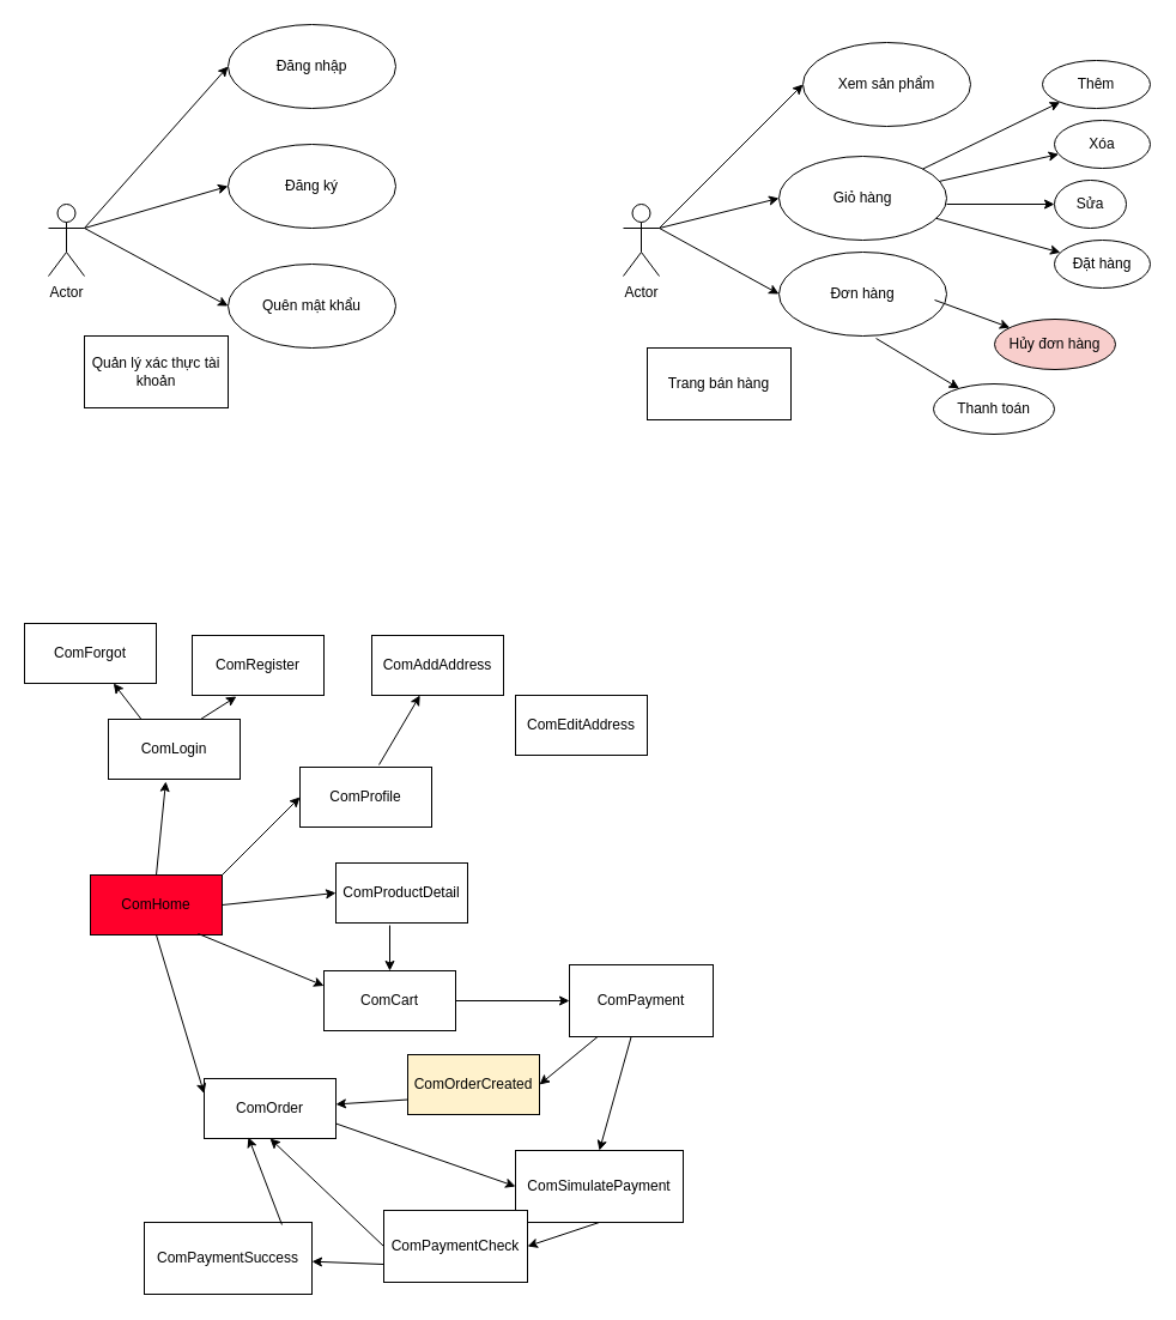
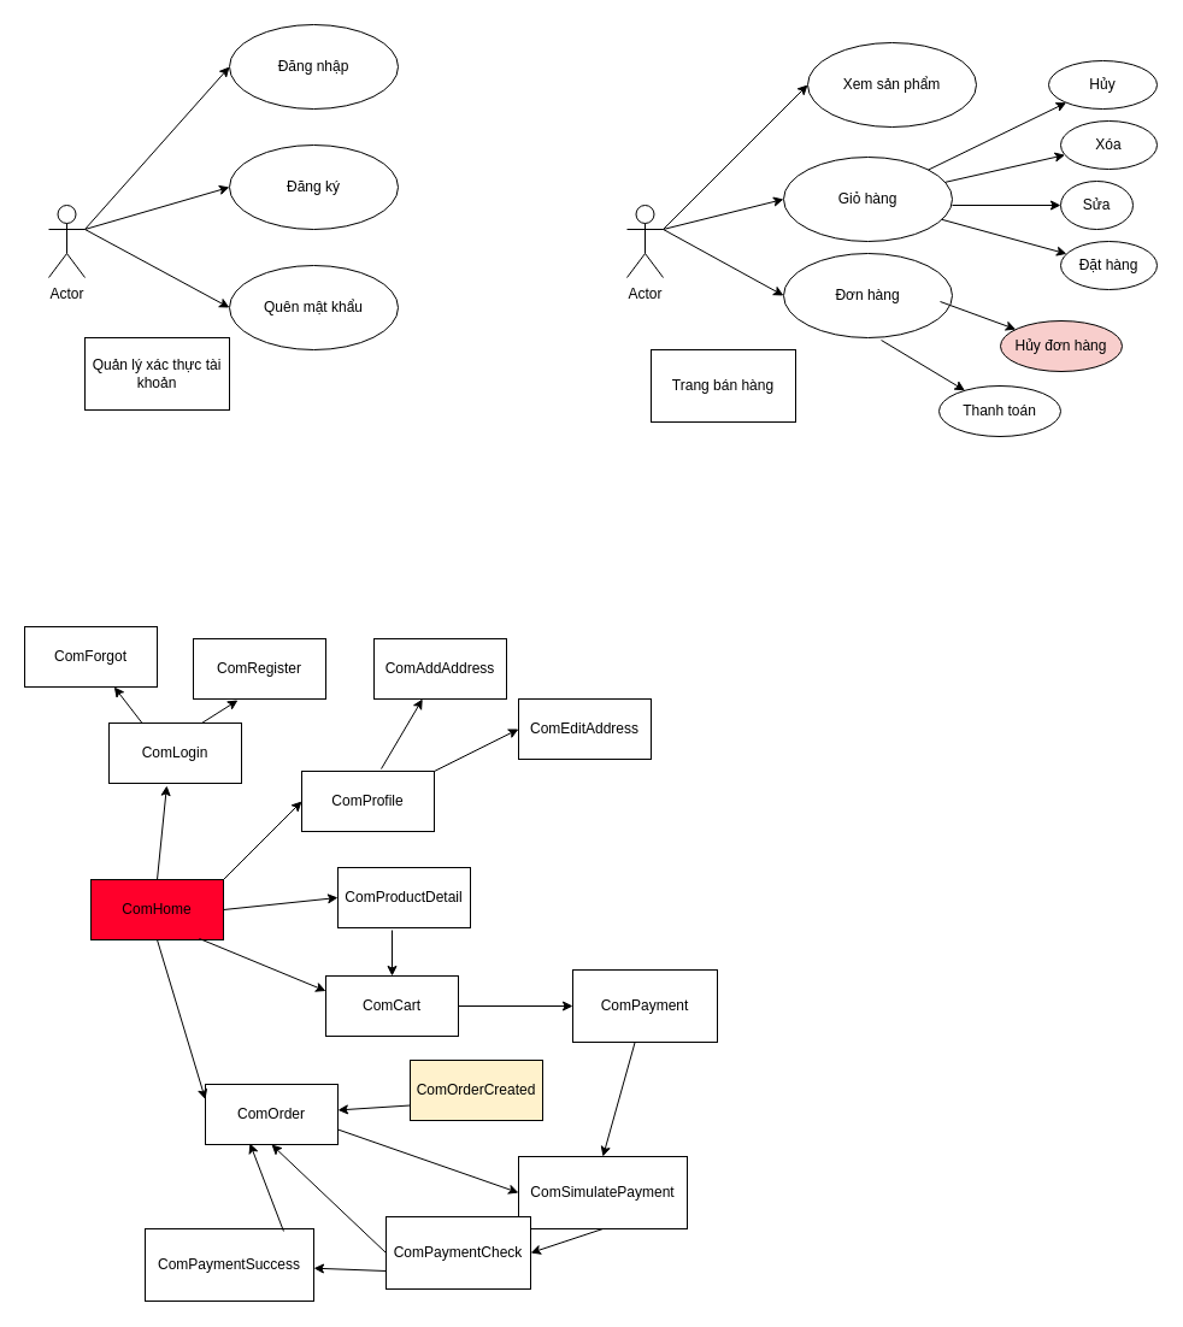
  <mxCell id="0" />
  <mxCell id="1" parent="0" />
  <mxCell id="2" value="Actor" style="shape=umlActor;verticalLabelPosition=bottom;verticalAlign=top;html=1;" parent="1" vertex="1"><mxGeometry x="40" y="170" width="30" height="60" as="geometry" /></mxCell>
  <mxCell id="3" value="Đăng nhập" style="ellipse;whiteSpace=wrap;html=1;" parent="1" vertex="1"><mxGeometry x="190" y="20" width="140" height="70" as="geometry" /></mxCell>
  <mxCell id="4" value="" style="endArrow=classic;html=1;rounded=0;exitX=1;exitY=0.333;exitDx=0;exitDy=0;exitPerimeter=0;entryX=0;entryY=0.5;entryDx=0;entryDy=0;" parent="1" source="2" target="3" edge="1"><mxGeometry width="50" height="50" relative="1" as="geometry"><mxPoint x="150" y="140" as="sourcePoint" /><mxPoint x="200" y="90" as="targetPoint" /></mxGeometry></mxCell>
  <mxCell id="5" value="Đăng ký" style="ellipse;whiteSpace=wrap;html=1;" parent="1" vertex="1"><mxGeometry x="190" y="120" width="140" height="70" as="geometry" /></mxCell>
  <mxCell id="6" value="" style="endArrow=classic;html=1;rounded=0;exitX=1;exitY=0.333;exitDx=0;exitDy=0;exitPerimeter=0;entryX=0;entryY=0.5;entryDx=0;entryDy=0;" parent="1" source="2" target="5" edge="1"><mxGeometry width="50" height="50" relative="1" as="geometry"><mxPoint x="90" y="300" as="sourcePoint" /><mxPoint x="220" y="200" as="targetPoint" /></mxGeometry></mxCell>
  <mxCell id="7" value="Quên mật khẩu" style="ellipse;whiteSpace=wrap;html=1;" parent="1" vertex="1"><mxGeometry x="190" y="220" width="140" height="70" as="geometry" /></mxCell>
  <mxCell id="8" value="" style="endArrow=classic;html=1;rounded=0;exitX=1;exitY=0.333;exitDx=0;exitDy=0;exitPerimeter=0;entryX=0;entryY=0.5;entryDx=0;entryDy=0;" parent="1" source="2" target="7" edge="1"><mxGeometry width="50" height="50" relative="1" as="geometry"><mxPoint x="80" y="280" as="sourcePoint" /><mxPoint x="230" y="290" as="targetPoint" /></mxGeometry></mxCell>
  <mxCell id="9" value="Quản lý xác thực tài khoản" style="rounded=0;whiteSpace=wrap;html=1;" parent="1" vertex="1"><mxGeometry x="70" y="280" width="120" height="60" as="geometry" /></mxCell>
  <mxCell id="10" value="Actor" style="shape=umlActor;verticalLabelPosition=bottom;verticalAlign=top;html=1;" parent="1" vertex="1"><mxGeometry x="520" y="170" width="30" height="60" as="geometry" /></mxCell>
  <mxCell id="11" value="Xem sản phẩm" style="ellipse;whiteSpace=wrap;html=1;" parent="1" vertex="1"><mxGeometry x="670" y="35" width="140" height="70" as="geometry" /></mxCell>
  <mxCell id="12" value="" style="endArrow=classic;html=1;rounded=0;exitX=1;exitY=0.333;exitDx=0;exitDy=0;exitPerimeter=0;entryX=0;entryY=0.5;entryDx=0;entryDy=0;" parent="1" source="10" target="11" edge="1"><mxGeometry width="50" height="50" relative="1" as="geometry"><mxPoint x="630" y="140" as="sourcePoint" /><mxPoint x="680" y="90" as="targetPoint" /></mxGeometry></mxCell>
  <mxCell id="13" value="Giỏ hàng" style="ellipse;whiteSpace=wrap;html=1;" parent="1" vertex="1"><mxGeometry x="650" y="130" width="140" height="70" as="geometry" /></mxCell>
  <mxCell id="14" value="" style="endArrow=classic;html=1;rounded=0;exitX=1;exitY=0.333;exitDx=0;exitDy=0;exitPerimeter=0;entryX=0;entryY=0.5;entryDx=0;entryDy=0;" parent="1" source="10" target="13" edge="1"><mxGeometry width="50" height="50" relative="1" as="geometry"><mxPoint x="570" y="300" as="sourcePoint" /><mxPoint x="700" y="200" as="targetPoint" /></mxGeometry></mxCell>
  <mxCell id="15" value="Đơn hàng" style="ellipse;whiteSpace=wrap;html=1;" parent="1" vertex="1"><mxGeometry x="650" y="210" width="140" height="70" as="geometry" /></mxCell>
  <mxCell id="16" value="" style="endArrow=classic;html=1;rounded=0;exitX=1;exitY=0.333;exitDx=0;exitDy=0;exitPerimeter=0;entryX=0;entryY=0.5;entryDx=0;entryDy=0;" parent="1" source="10" target="15" edge="1"><mxGeometry width="50" height="50" relative="1" as="geometry"><mxPoint x="560" y="280" as="sourcePoint" /><mxPoint x="710" y="290" as="targetPoint" /></mxGeometry></mxCell>
  <mxCell id="17" value="Trang bán hàng" style="rounded=0;whiteSpace=wrap;html=1;" parent="1" vertex="1"><mxGeometry x="540" y="290" width="120" height="60" as="geometry" /></mxCell>
  <mxCell id="18" value="" style="endArrow=classic;html=1;rounded=0;" parent="1" source="13" target="19" edge="1"><mxGeometry width="50" height="50" relative="1" as="geometry"><mxPoint x="810" y="130" as="sourcePoint" /><mxPoint x="860" y="80" as="targetPoint" /></mxGeometry></mxCell>
- <mxCell id="19" value="Thêm" style="ellipse;whiteSpace=wrap;html=1;" parent="1" vertex="1"><mxGeometry x="870" y="50" width="90" height="40" as="geometry" /></mxCell>
+ <mxCell id="19" value="Hủy" style="ellipse;whiteSpace=wrap;html=1;" parent="1" vertex="1"><mxGeometry x="870" y="50" width="90" height="40" as="geometry" /></mxCell>
  <mxCell id="20" value="" style="endArrow=classic;html=1;rounded=0;" parent="1" source="13" target="21" edge="1"><mxGeometry width="50" height="50" relative="1" as="geometry"><mxPoint x="830" y="220" as="sourcePoint" /><mxPoint x="915" y="156" as="targetPoint" /></mxGeometry></mxCell>
  <mxCell id="21" value="Xóa" style="ellipse;whiteSpace=wrap;html=1;" parent="1" vertex="1"><mxGeometry x="880" y="100" width="80" height="40" as="geometry" /></mxCell>
  <mxCell id="22" value="" style="endArrow=classic;html=1;rounded=0;" parent="1" target="23" edge="1"><mxGeometry width="50" height="50" relative="1" as="geometry"><mxPoint x="790" y="170" as="sourcePoint" /><mxPoint x="911" y="185.5" as="targetPoint" /></mxGeometry></mxCell>
  <mxCell id="23" value="Sửa" style="ellipse;whiteSpace=wrap;html=1;" parent="1" vertex="1"><mxGeometry x="880" y="150" width="60" height="40" as="geometry" /></mxCell>
  <mxCell id="24" value="" style="endArrow=classic;html=1;rounded=0;" parent="1" source="13" target="25" edge="1"><mxGeometry width="50" height="50" relative="1" as="geometry"><mxPoint x="790" y="220" as="sourcePoint" /><mxPoint x="911" y="235.5" as="targetPoint" /></mxGeometry></mxCell>
  <mxCell id="25" value="Đặt hàng" style="ellipse;whiteSpace=wrap;html=1;" parent="1" vertex="1"><mxGeometry x="880" y="200" width="80" height="40" as="geometry" /></mxCell>
  <mxCell id="26" value="" style="endArrow=classic;html=1;rounded=0;" parent="1" target="27" edge="1"><mxGeometry width="50" height="50" relative="1" as="geometry"><mxPoint x="780" y="250" as="sourcePoint" /><mxPoint x="890" y="293.5" as="targetPoint" /></mxGeometry></mxCell>
  <mxCell id="27" value="Hủy đơn hàng" style="ellipse;whiteSpace=wrap;html=1;fillColor=#f8cecc;" parent="1" vertex="1"><mxGeometry x="830" y="266" width="101" height="42" as="geometry" /></mxCell>
  <mxCell id="28" value="" style="endArrow=classic;html=1;rounded=0;exitX=0.579;exitY=1.029;exitDx=0;exitDy=0;exitPerimeter=0;" parent="1" source="15" target="29" edge="1"><mxGeometry width="50" height="50" relative="1" as="geometry"><mxPoint x="700" y="290" as="sourcePoint" /><mxPoint x="817.94" y="343.5" as="targetPoint" /></mxGeometry></mxCell>
  <mxCell id="29" value="Thanh toán" style="ellipse;whiteSpace=wrap;html=1;" parent="1" vertex="1"><mxGeometry x="779" y="320" width="101" height="42" as="geometry" /></mxCell>
  <mxCell id="30" value="ComHome" style="html=1;whiteSpace=wrap;fillColor=#FF002B;" parent="1" vertex="1"><mxGeometry x="75" y="730" width="110" height="50" as="geometry" /></mxCell>
  <mxCell id="31" value="ComLogin" style="html=1;whiteSpace=wrap;" parent="1" vertex="1"><mxGeometry x="90" y="600" width="110" height="50" as="geometry" /></mxCell>
  <mxCell id="32" value="ComRegister" style="html=1;whiteSpace=wrap;" parent="1" vertex="1"><mxGeometry x="160" y="530" width="110" height="50" as="geometry" /></mxCell>
  <mxCell id="33" value="ComForgot" style="html=1;whiteSpace=wrap;" parent="1" vertex="1"><mxGeometry x="20" y="520" width="110" height="50" as="geometry" /></mxCell>
  <mxCell id="34" value="" style="endArrow=classic;html=1;rounded=0;exitX=0.5;exitY=0;exitDx=0;exitDy=0;entryX=0.436;entryY=1.04;entryDx=0;entryDy=0;entryPerimeter=0;" parent="1" source="30" target="31" edge="1"><mxGeometry width="50" height="50" relative="1" as="geometry"><mxPoint x="160" y="720" as="sourcePoint" /><mxPoint x="210" y="670" as="targetPoint" /></mxGeometry></mxCell>
  <mxCell id="35" value="" style="endArrow=classic;html=1;rounded=0;exitX=0.7;exitY=0;exitDx=0;exitDy=0;exitPerimeter=0;entryX=0.336;entryY=1.02;entryDx=0;entryDy=0;entryPerimeter=0;" parent="1" source="31" target="32" edge="1"><mxGeometry width="50" height="50" relative="1" as="geometry"><mxPoint x="280" y="582" as="sourcePoint" /><mxPoint x="330" y="510" as="targetPoint" /></mxGeometry></mxCell>
  <mxCell id="36" value="" style="endArrow=classic;html=1;rounded=0;exitX=0.25;exitY=0;exitDx=0;exitDy=0;" parent="1" source="31" target="33" edge="1"><mxGeometry width="50" height="50" relative="1" as="geometry"><mxPoint x="292" y="610" as="sourcePoint" /><mxPoint x="347" y="551" as="targetPoint" /></mxGeometry></mxCell>
  <mxCell id="37" value="ComCart" style="html=1;whiteSpace=wrap;" parent="1" vertex="1"><mxGeometry x="270" y="810" width="110" height="50" as="geometry" /></mxCell>
  <mxCell id="38" value="" style="endArrow=classic;html=1;rounded=0;exitX=0.818;exitY=0.98;exitDx=0;exitDy=0;exitPerimeter=0;entryX=0;entryY=0.25;entryDx=0;entryDy=0;" parent="1" source="30" target="37" edge="1"><mxGeometry width="50" height="50" relative="1" as="geometry"><mxPoint x="180" y="900" as="sourcePoint" /><mxPoint x="235" y="860" as="targetPoint" /></mxGeometry></mxCell>
  <mxCell id="39" value="" style="endArrow=classic;html=1;rounded=0;exitX=1;exitY=0.5;exitDx=0;exitDy=0;entryX=0;entryY=0.5;entryDx=0;entryDy=0;" parent="1" source="30" target="40" edge="1"><mxGeometry width="50" height="50" relative="1" as="geometry"><mxPoint x="205" y="749.5" as="sourcePoint" /><mxPoint x="280" y="740" as="targetPoint" /></mxGeometry></mxCell>
  <mxCell id="40" value="ComProductDetail" style="html=1;whiteSpace=wrap;" parent="1" vertex="1"><mxGeometry x="280" y="720" width="110" height="50" as="geometry" /></mxCell>
  <mxCell id="41" value="ComOrder" style="html=1;whiteSpace=wrap;" parent="1" vertex="1"><mxGeometry x="170" y="900" width="110" height="50" as="geometry" /></mxCell>
  <mxCell id="42" value="" style="endArrow=classic;html=1;rounded=0;exitX=0.5;exitY=1;exitDx=0;exitDy=0;entryX=0;entryY=0.25;entryDx=0;entryDy=0;" parent="1" source="30" target="41" edge="1"><mxGeometry width="50" height="50" relative="1" as="geometry"><mxPoint x="155" y="840" as="sourcePoint" /><mxPoint x="220" y="941" as="targetPoint" /></mxGeometry></mxCell>
  <mxCell id="43" value="" style="endArrow=classic;html=1;rounded=0;exitX=1;exitY=0;exitDx=0;exitDy=0;entryX=0;entryY=0.5;entryDx=0;entryDy=0;" parent="1" source="30" target="44" edge="1"><mxGeometry width="50" height="50" relative="1" as="geometry"><mxPoint x="150" y="690" as="sourcePoint" /><mxPoint x="240" y="650" as="targetPoint" /></mxGeometry></mxCell>
  <mxCell id="44" value="ComProfile" style="html=1;whiteSpace=wrap;" parent="1" vertex="1"><mxGeometry x="250" y="640" width="110" height="50" as="geometry" /></mxCell>
  <mxCell id="45" value="" style="endArrow=classic;html=1;rounded=0;exitX=0.6;exitY=-0.04;exitDx=0;exitDy=0;exitPerimeter=0;" parent="1" source="44" target="46" edge="1"><mxGeometry width="50" height="50" relative="1" as="geometry"><mxPoint x="320" y="630" as="sourcePoint" /><mxPoint x="370" y="580" as="targetPoint" /></mxGeometry></mxCell>
  <mxCell id="46" value="ComAddAddress" style="html=1;whiteSpace=wrap;" parent="1" vertex="1"><mxGeometry x="310" y="530" width="110" height="50" as="geometry" /></mxCell>
  <mxCell id="47" value="ComEditAddress" style="html=1;whiteSpace=wrap;" parent="1" vertex="1"><mxGeometry x="430" y="580" width="110" height="50" as="geometry" /></mxCell>
+ <mxCell id="48" value="" style="endArrow=classic;html=1;rounded=0;exitX=1;exitY=0;exitDx=0;exitDy=0;entryX=0;entryY=0.5;entryDx=0;entryDy=0;" parent="1" source="44" target="47" edge="1"><mxGeometry width="50" height="50" relative="1" as="geometry"><mxPoint x="326" y="648" as="sourcePoint" /><mxPoint x="416" y="590" as="targetPoint" /></mxGeometry></mxCell>
  <mxCell id="49" value="" style="endArrow=classic;html=1;rounded=0;exitX=0.409;exitY=1.04;exitDx=0;exitDy=0;exitPerimeter=0;entryX=0.5;entryY=0;entryDx=0;entryDy=0;" parent="1" source="40" target="37" edge="1"><mxGeometry width="50" height="50" relative="1" as="geometry"><mxPoint x="460" y="740" as="sourcePoint" /><mxPoint x="510" y="690" as="targetPoint" /></mxGeometry></mxCell>
  <mxCell id="50" value="ComPayment" style="rounded=0;whiteSpace=wrap;html=1;" parent="1" vertex="1"><mxGeometry x="475" y="805" width="120" height="60" as="geometry" /></mxCell>
  <mxCell id="51" value="" style="endArrow=classic;html=1;rounded=0;exitX=1;exitY=0.5;exitDx=0;exitDy=0;entryX=0;entryY=0.5;entryDx=0;entryDy=0;" parent="1" source="37" target="50" edge="1"><mxGeometry width="50" height="50" relative="1" as="geometry"><mxPoint x="410" y="810" as="sourcePoint" /><mxPoint x="460" y="760" as="targetPoint" /></mxGeometry></mxCell>
  <mxCell id="52" value="ComSimulatePayment" style="rounded=0;whiteSpace=wrap;html=1;" parent="1" vertex="1"><mxGeometry x="430" y="960" width="140" height="60" as="geometry" /></mxCell>
  <mxCell id="53" value="" style="endArrow=classic;html=1;rounded=0;entryX=0.5;entryY=0;entryDx=0;entryDy=0;" parent="1" source="50" target="52" edge="1"><mxGeometry width="50" height="50" relative="1" as="geometry"><mxPoint x="410" y="835" as="sourcePoint" /><mxPoint x="480" y="830" as="targetPoint" /></mxGeometry></mxCell>
  <mxCell id="54" value="" style="endArrow=classic;html=1;rounded=0;entryX=0;entryY=0.5;entryDx=0;entryDy=0;exitX=1;exitY=0.75;exitDx=0;exitDy=0;" parent="1" source="41" target="52" edge="1"><mxGeometry width="50" height="50" relative="1" as="geometry"><mxPoint x="535" y="860" as="sourcePoint" /><mxPoint x="520" y="940" as="targetPoint" /></mxGeometry></mxCell>
  <mxCell id="55" value="ComPaymentCheck" style="rounded=0;whiteSpace=wrap;html=1;" parent="1" vertex="1"><mxGeometry x="320" y="1010" width="120" height="60" as="geometry" /></mxCell>
  <mxCell id="56" value="" style="endArrow=classic;html=1;rounded=0;exitX=0.5;exitY=1;exitDx=0;exitDy=0;entryX=1;entryY=0.5;entryDx=0;entryDy=0;" parent="1" source="52" target="55" edge="1"><mxGeometry width="50" height="50" relative="1" as="geometry"><mxPoint x="510" y="1070" as="sourcePoint" /><mxPoint x="560" y="1020" as="targetPoint" /></mxGeometry></mxCell>
  <mxCell id="57" value="" style="endArrow=classic;html=1;rounded=0;exitX=0;exitY=0.5;exitDx=0;exitDy=0;entryX=0.5;entryY=1;entryDx=0;entryDy=0;" parent="1" source="55" target="41" edge="1"><mxGeometry width="50" height="50" relative="1" as="geometry"><mxPoint x="510" y="970" as="sourcePoint" /><mxPoint x="430" y="1020" as="targetPoint" /></mxGeometry></mxCell>
  <mxCell id="58" value="ComPaymentSuccess" style="rounded=0;whiteSpace=wrap;html=1;" vertex="1" parent="1"><mxGeometry x="120" y="1020" width="140" height="60" as="geometry" /></mxCell>
  <mxCell id="59" value="" style="endArrow=classic;html=1;rounded=0;exitX=0;exitY=0.75;exitDx=0;exitDy=0;" edge="1" parent="1" source="55" target="58"><mxGeometry width="50" height="50" relative="1" as="geometry"><mxPoint x="300" y="1020" as="sourcePoint" /><mxPoint x="259" y="939" as="targetPoint" /></mxGeometry></mxCell>
  <mxCell id="60" value="" style="endArrow=classic;html=1;rounded=0;entryX=0.336;entryY=0.98;entryDx=0;entryDy=0;exitX=0.821;exitY=0.033;exitDx=0;exitDy=0;exitPerimeter=0;entryPerimeter=0;" edge="1" parent="1" source="58" target="41"><mxGeometry width="50" height="50" relative="1" as="geometry"><mxPoint x="310" y="1030" as="sourcePoint" /><mxPoint x="250" y="1030" as="targetPoint" /></mxGeometry></mxCell>
  <mxCell id="61" value="ComOrderCreated" style="html=1;whiteSpace=wrap;fillColor=#fff2cc;" vertex="1" parent="1"><mxGeometry x="340" y="880" width="110" height="50" as="geometry" /></mxCell>
- <mxCell id="62" value="" style="endArrow=classic;html=1;rounded=0;entryX=1;entryY=0.5;entryDx=0;entryDy=0;" edge="1" parent="1" source="50" target="61"><mxGeometry width="50" height="50" relative="1" as="geometry"><mxPoint x="510" y="875" as="sourcePoint" /><mxPoint x="510" y="970" as="targetPoint" /></mxGeometry></mxCell>
  <mxCell id="63" value="" style="endArrow=classic;html=1;rounded=0;exitX=0;exitY=0.75;exitDx=0;exitDy=0;" edge="1" parent="1" source="61" target="41"><mxGeometry width="50" height="50" relative="1" as="geometry"><mxPoint x="484" y="875" as="sourcePoint" /><mxPoint x="440" y="925" as="targetPoint" /></mxGeometry></mxCell>
